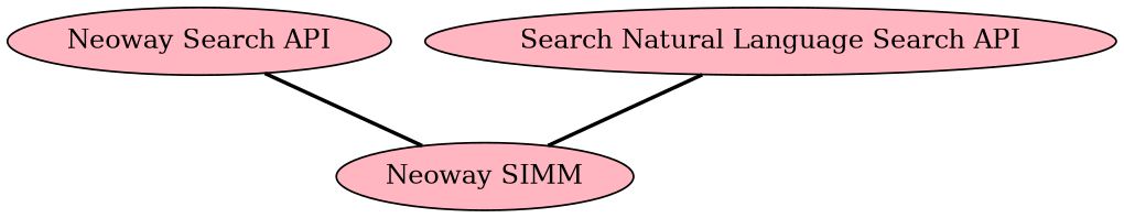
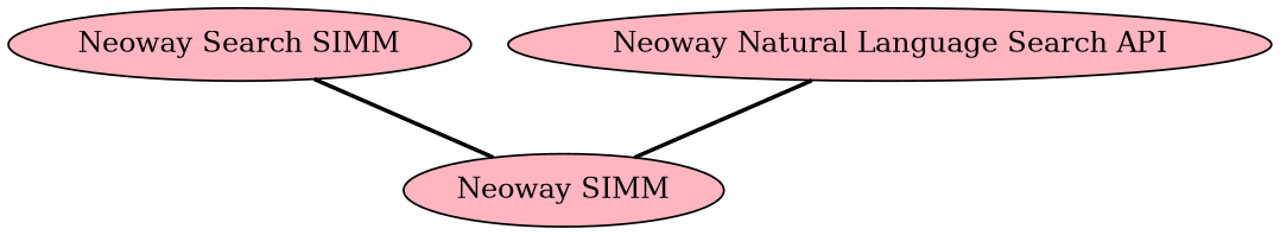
  strict graph {
    node [fillcolor=lightpink style=filled]
    edge [style=bold]
-   n1 [label="Neoway Search API"]
+   n1 [label="Neoway Search SIMM"]
    n2 [label="Neoway SIMM"]
-   n3 [label="Search Natural Language Search API"]
+   n3 [label="Neoway Natural Language Search API"]
    n1 -- n2
    n3 -- n2
  }
